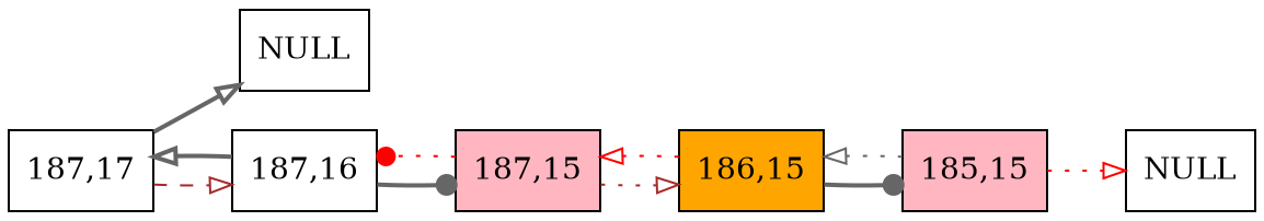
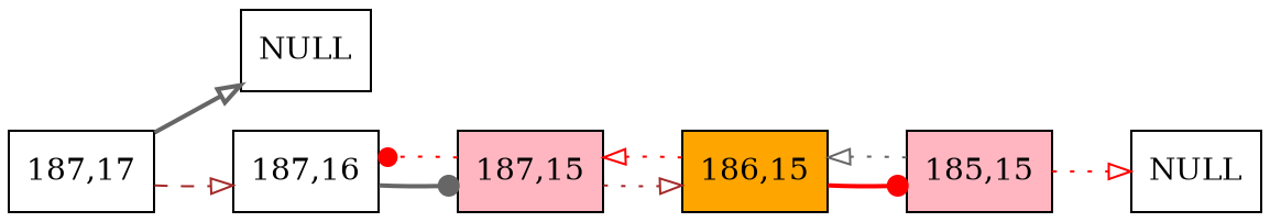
  digraph {
    rankdir=LR
    node [fillcolor=white shape=record style=filled]
    edge [arrowhead=onormal color=gray40 style=dotted]
    n1 [label=" NULL "]
    n2 [label=" 187,17 "]
    n3 [label=" 187,16 "]
    n4 [fillcolor=lightpink label=" 187,15 "]
    n5 [fillcolor=orange label=" 186,15 "]
    n6 [fillcolor=lightpink label=" 185,15 "]
    n7 [label=" NULL "]
    n2 -> n1 [style=bold]
    n2 -> n3 [color=brown style=dashed]
-   n3 -> n2 [style=bold]
    n3 -> n4 [arrowhead=dot style=bold]
    n4 -> n3 [arrowhead=dot color=red]
    n4 -> n5 [color=brown]
    n5 -> n4 [color=red]
-   n5 -> n6 [arrowhead=dot style=bold]
+   n5 -> n6 [arrowhead=dot color=red style=bold]
    n6 -> n5
    n6 -> n7 [color=red]
  }
